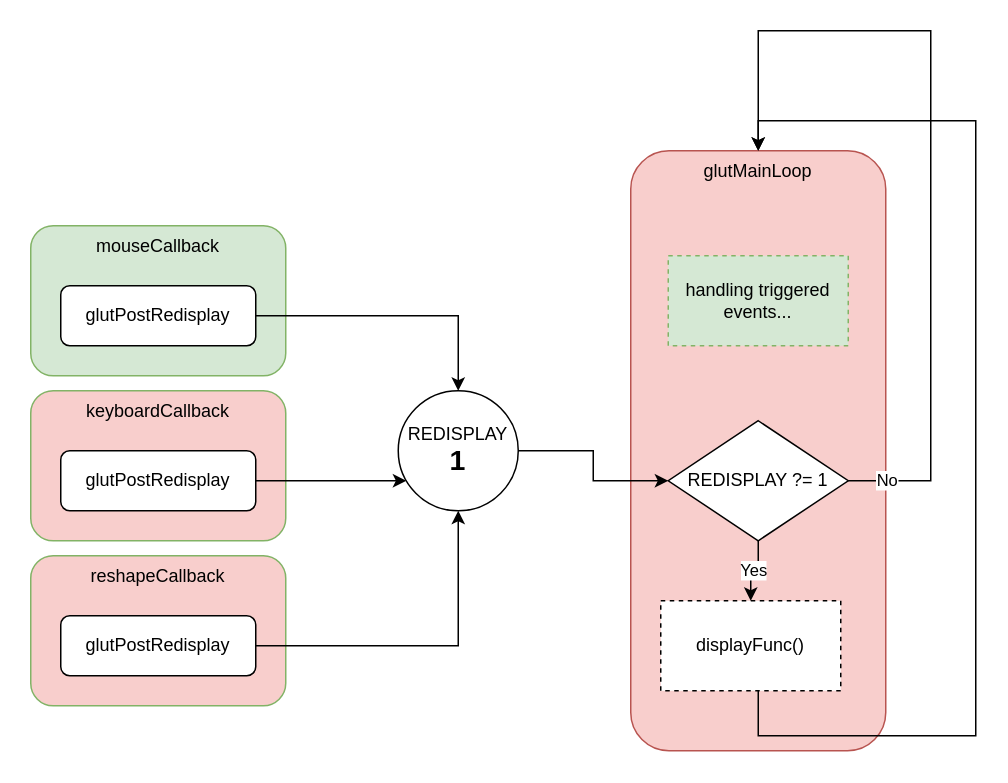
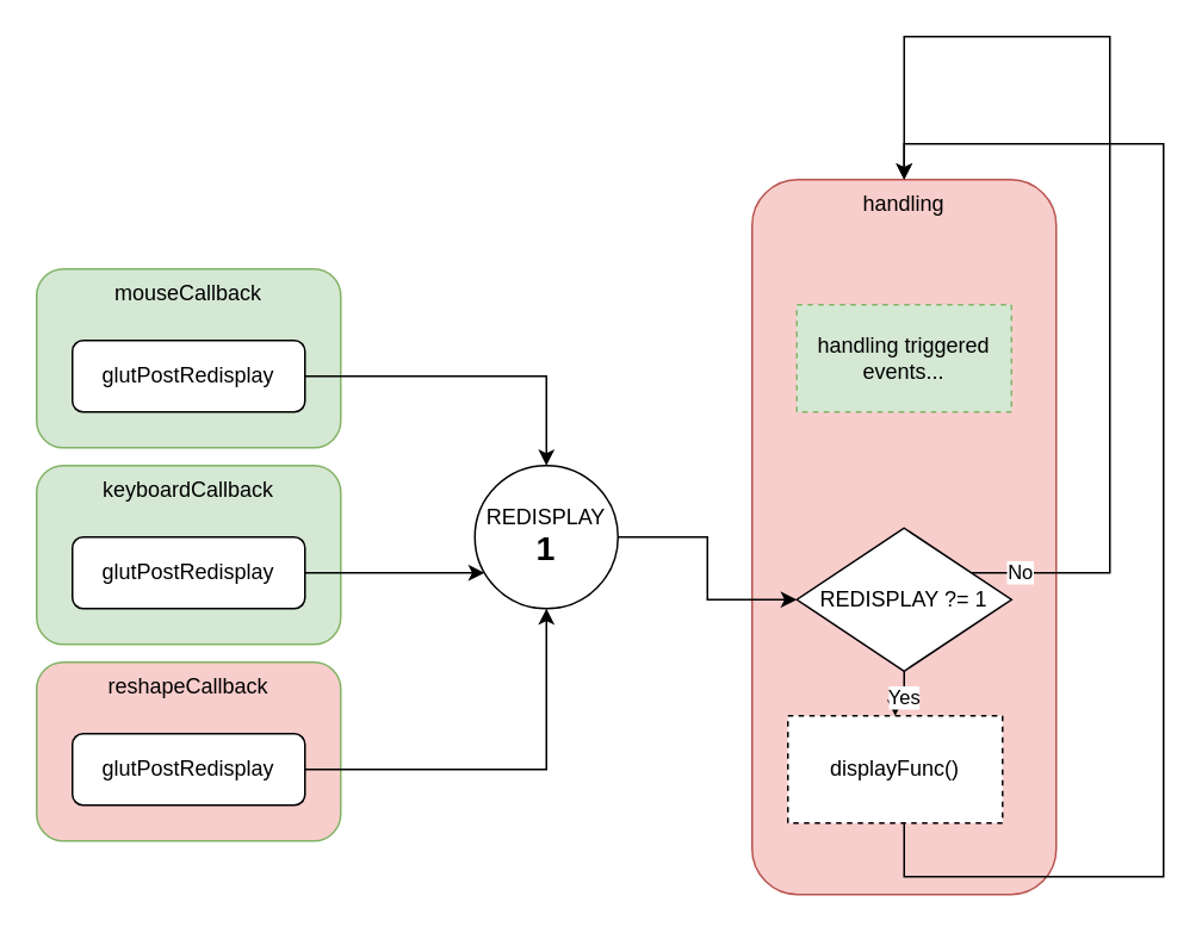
  <mxCell id="0" />
  <mxCell id="1" parent="0" />
  <mxCell id="2" value="reshapeCallback" style="rounded=1;whiteSpace=wrap;html=1;align=center;verticalAlign=top;fillColor=#f8cecc;strokeColor=#82b366;" vertex="1" parent="1"><mxGeometry x="20" y="370" width="170" height="100" as="geometry" /></mxCell>
- <mxCell id="3" value="keyboardCallback" style="rounded=1;whiteSpace=wrap;html=1;align=center;verticalAlign=top;fillColor=#f8cecc;strokeColor=#82b366;" vertex="1" parent="1"><mxGeometry x="20" y="260" width="170" height="100" as="geometry" /></mxCell>
+ <mxCell id="3" value="keyboardCallback" style="rounded=1;whiteSpace=wrap;html=1;align=center;verticalAlign=top;fillColor=#d5e8d4;strokeColor=#82b366;" vertex="1" parent="1"><mxGeometry x="20" y="260" width="170" height="100" as="geometry" /></mxCell>
  <mxCell id="4" value="&lt;div&gt;mouseCallback&lt;/div&gt;" style="rounded=1;whiteSpace=wrap;html=1;align=center;verticalAlign=top;fillColor=#d5e8d4;strokeColor=#82b366;" vertex="1" parent="1"><mxGeometry x="20" y="150" width="170" height="100" as="geometry" /></mxCell>
  <mxCell id="5" style="edgeStyle=orthogonalEdgeStyle;rounded=0;orthogonalLoop=1;jettySize=auto;html=1;" edge="1" parent="1" source="6" target="11"><mxGeometry relative="1" as="geometry" /></mxCell>
  <mxCell id="6" value="glutPostRedisplay" style="rounded=1;whiteSpace=wrap;html=1;" vertex="1" parent="1"><mxGeometry x="40" y="190" width="130" height="40" as="geometry" /></mxCell>
  <mxCell id="7" style="edgeStyle=orthogonalEdgeStyle;rounded=0;orthogonalLoop=1;jettySize=auto;html=1;" edge="1" parent="1" source="8" target="11"><mxGeometry relative="1" as="geometry"><Array as="points"><mxPoint x="290" y="300" /></Array></mxGeometry></mxCell>
  <mxCell id="8" value="glutPostRedisplay" style="rounded=1;whiteSpace=wrap;html=1;" vertex="1" parent="1"><mxGeometry x="40" y="300" width="130" height="40" as="geometry" /></mxCell>
  <mxCell id="9" style="edgeStyle=orthogonalEdgeStyle;rounded=0;orthogonalLoop=1;jettySize=auto;html=1;" edge="1" parent="1" source="10" target="11"><mxGeometry relative="1" as="geometry" /></mxCell>
  <mxCell id="10" value="glutPostRedisplay" style="rounded=1;whiteSpace=wrap;html=1;" vertex="1" parent="1"><mxGeometry x="40" y="410" width="130" height="40" as="geometry" /></mxCell>
  <mxCell id="11" value="&lt;div&gt;REDISPLAY&lt;/div&gt;&lt;div&gt;&lt;b&gt;&lt;font style=&quot;font-size: 19px;&quot;&gt;1&lt;/font&gt;&lt;/b&gt;&lt;br&gt;&lt;/div&gt;" style="ellipse;whiteSpace=wrap;html=1;aspect=fixed;" vertex="1" parent="1"><mxGeometry x="265" y="260" width="80" height="80" as="geometry" /></mxCell>
- <mxCell id="12" value="&lt;div&gt;glutMainLoop&lt;/div&gt;" style="rounded=1;whiteSpace=wrap;html=1;align=center;verticalAlign=top;fillColor=#f8cecc;strokeColor=#b85450;" vertex="1" parent="1"><mxGeometry x="420" y="100" width="170" height="400" as="geometry" /></mxCell>
+ <mxCell id="12" value="&lt;div&gt;handling&lt;/div&gt;" style="rounded=1;whiteSpace=wrap;html=1;align=center;verticalAlign=top;fillColor=#f8cecc;strokeColor=#b85450;" vertex="1" parent="1"><mxGeometry x="420" y="100" width="170" height="400" as="geometry" /></mxCell>
  <mxCell id="13" style="edgeStyle=orthogonalEdgeStyle;rounded=0;orthogonalLoop=1;jettySize=auto;html=1;entryX=0.5;entryY=0;entryDx=0;entryDy=0;" edge="1" parent="1" source="14" target="12"><mxGeometry relative="1" as="geometry"><Array as="points"><mxPoint x="505" y="490" /><mxPoint x="650" y="490" /><mxPoint x="650" y="80" /><mxPoint x="505" y="80" /></Array></mxGeometry></mxCell>
  <mxCell id="14" value="displayFunc()" style="rounded=0;whiteSpace=wrap;html=1;dashed=1;" vertex="1" parent="1"><mxGeometry x="440" y="400" width="120" height="60" as="geometry" /></mxCell>
  <mxCell id="15" value="&lt;div&gt;Yes&lt;/div&gt;" style="edgeStyle=orthogonalEdgeStyle;rounded=0;orthogonalLoop=1;jettySize=auto;html=1;" edge="1" parent="1" source="17" target="14"><mxGeometry relative="1" as="geometry" /></mxCell>
  <mxCell id="16" value="&lt;div&gt;No&lt;/div&gt;" style="edgeStyle=orthogonalEdgeStyle;rounded=0;orthogonalLoop=1;jettySize=auto;html=1;entryX=0.5;entryY=0;entryDx=0;entryDy=0;" edge="1" parent="1" source="17" target="12"><mxGeometry x="-0.904" relative="1" as="geometry"><Array as="points"><mxPoint x="620" y="320" /><mxPoint x="620" y="20" /><mxPoint x="505" y="20" /></Array><mxPoint as="offset" /></mxGeometry></mxCell>
- <mxCell id="17" value="REDISPLAY ?= 1" style="rhombus;whiteSpace=wrap;html=1;" vertex="1" parent="1"><mxGeometry x="445" y="280" width="120" height="80" as="geometry" /></mxCell>
+ <mxCell id="17" value="REDISPLAY ?= 1" style="rhombus;whiteSpace=wrap;html=1;" vertex="1" parent="1"><mxGeometry x="445" y="295" width="120" height="80" as="geometry" /></mxCell>
  <mxCell id="18" style="edgeStyle=orthogonalEdgeStyle;rounded=0;orthogonalLoop=1;jettySize=auto;html=1;entryX=0;entryY=0.5;entryDx=0;entryDy=0;" edge="1" parent="1" source="11" target="17"><mxGeometry relative="1" as="geometry" /></mxCell>
  <mxCell id="19" value="handling triggered events..." style="rounded=0;whiteSpace=wrap;html=1;fillColor=#d5e8d4;strokeColor=#82b366;dashed=1;" vertex="1" parent="1"><mxGeometry x="445" y="170" width="120" height="60" as="geometry" /></mxCell>
